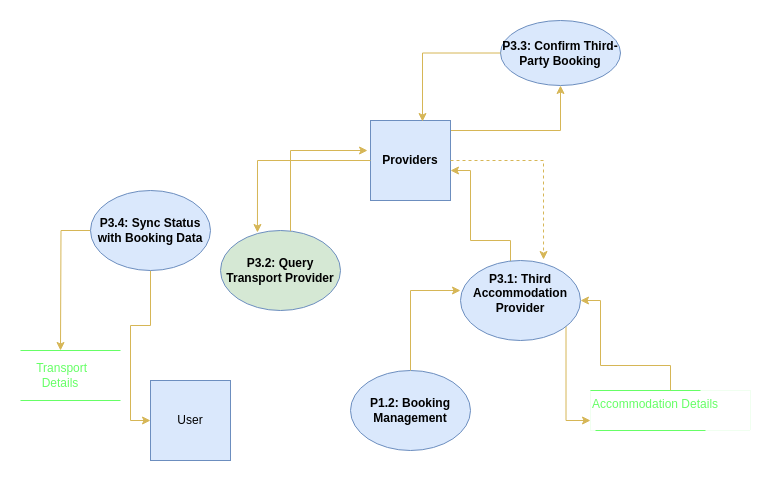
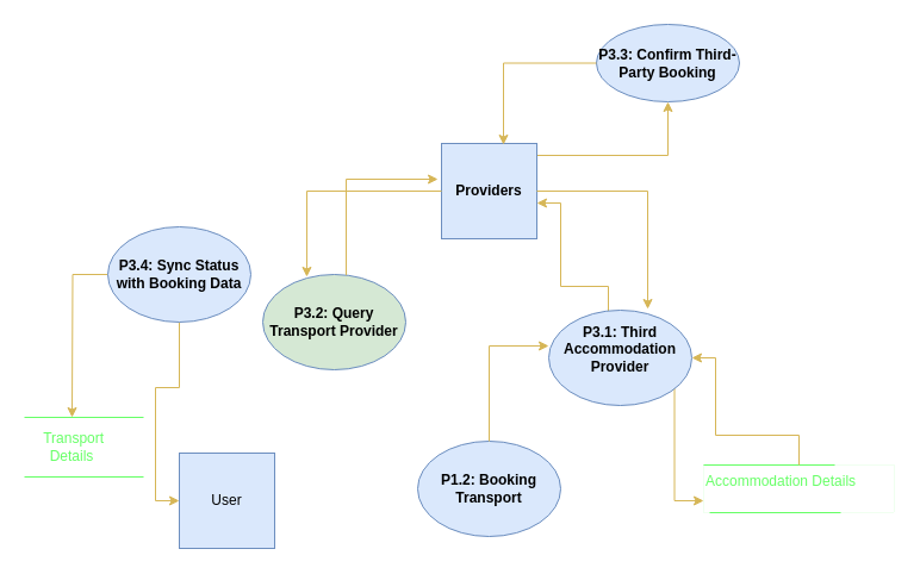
  <mxCell id="0" />
  <mxCell id="1" parent="0" />
  <mxCell id="2" style="edgeStyle=orthogonalEdgeStyle;rounded=0;orthogonalLoop=1;jettySize=auto;html=1;entryX=0;entryY=0.5;entryDx=0;entryDy=0;fillColor=#fff2cc;strokeColor=#d6b656;" edge="1" parent="1" source="4" target="18"><mxGeometry relative="1" as="geometry" /></mxCell>
  <mxCell id="3" style="edgeStyle=orthogonalEdgeStyle;rounded=0;orthogonalLoop=1;jettySize=auto;html=1;fillColor=#fff2cc;strokeColor=#d6b656;" edge="1" parent="1" source="4"><mxGeometry relative="1" as="geometry"><mxPoint x="60" y="350" as="targetPoint" /></mxGeometry></mxCell>
  <mxCell id="4" value="&lt;b&gt;P3.4: Sync Status with Booking Data&lt;/b&gt;" style="ellipse;whiteSpace=wrap;html=1;fillColor=#dae8fc;strokeColor=#6c8ebf;" vertex="1" parent="1"><mxGeometry x="90" y="190" width="120" height="80" as="geometry" /></mxCell>
  <mxCell id="5" value="&lt;b&gt;P3.3: Confirm Third-Party Booking&lt;/b&gt;" style="ellipse;whiteSpace=wrap;html=1;fillColor=#dae8fc;strokeColor=#6c8ebf;" vertex="1" parent="1"><mxGeometry x="500" y="20" width="120" height="65" as="geometry" /></mxCell>
  <mxCell id="6" value="&lt;b&gt;P3.2: Query Transport Provider&lt;/b&gt;" style="ellipse;whiteSpace=wrap;html=1;fillColor=#d5e8d4;strokeColor=#6c8ebf;" vertex="1" parent="1"><mxGeometry x="220" y="230" width="120" height="80" as="geometry" /></mxCell>
  <mxCell id="7" style="edgeStyle=orthogonalEdgeStyle;rounded=0;orthogonalLoop=1;jettySize=auto;html=1;entryX=1;entryY=0.5;entryDx=0;entryDy=0;fillColor=#fff2cc;strokeColor=#d6b656;" edge="1" parent="1"><mxGeometry relative="1" as="geometry"><mxPoint x="510" y="270.559" as="sourcePoint" /><mxPoint x="450" y="170" as="targetPoint" /><Array as="points"><mxPoint x="510" y="240" /><mxPoint x="470" y="240" /><mxPoint x="470" y="170" /></Array></mxGeometry></mxCell>
  <mxCell id="8" style="edgeStyle=orthogonalEdgeStyle;rounded=0;orthogonalLoop=1;jettySize=auto;html=1;entryX=0;entryY=0.75;entryDx=0;entryDy=0;fillColor=#fff2cc;strokeColor=#d6b656;" edge="1" parent="1" target="22"><mxGeometry relative="1" as="geometry"><mxPoint x="540" y="300" as="sourcePoint" /><mxPoint x="550" y="420" as="targetPoint" /></mxGeometry></mxCell>
  <mxCell id="9" value="&#10;P3.1: Third Accommodation Provider&#10;&#10;" style="ellipse;whiteSpace=wrap;html=1;fillColor=#dae8fc;strokeColor=#6c8ebf;fontStyle=1" vertex="1" parent="1"><mxGeometry x="460" y="260" width="120" height="80" as="geometry" /></mxCell>
- <mxCell id="10" value="&lt;b&gt;P1.2: Booking Management&lt;/b&gt;" style="ellipse;whiteSpace=wrap;html=1;fillColor=#dae8fc;strokeColor=#6c8ebf;" vertex="1" parent="1"><mxGeometry x="350" y="370" width="120" height="80" as="geometry" /></mxCell>
+ <mxCell id="10" value="&lt;b&gt;P1.2: Booking Transport&lt;/b&gt;" style="ellipse;whiteSpace=wrap;html=1;fillColor=#dae8fc;strokeColor=#6c8ebf;" vertex="1" parent="1"><mxGeometry x="350" y="370" width="120" height="80" as="geometry" /></mxCell>
  <mxCell id="11" style="edgeStyle=orthogonalEdgeStyle;rounded=0;orthogonalLoop=1;jettySize=auto;html=1;entryX=0;entryY=0.375;entryDx=0;entryDy=0;entryPerimeter=0;fillColor=#fff2cc;strokeColor=#d6b656;" edge="1" parent="1" source="10" target="9"><mxGeometry relative="1" as="geometry" /></mxCell>
  <mxCell id="12" style="edgeStyle=orthogonalEdgeStyle;rounded=0;orthogonalLoop=1;jettySize=auto;html=1;fillColor=#fff2cc;strokeColor=#d6b656;" edge="1" parent="1" source="13" target="5"><mxGeometry relative="1" as="geometry"><Array as="points"><mxPoint x="560" y="130" /></Array></mxGeometry></mxCell>
  <mxCell id="13" value="&lt;b&gt;Providers&lt;/b&gt;" style="whiteSpace=wrap;html=1;aspect=fixed;fillColor=#dae8fc;strokeColor=#6c8ebf;" vertex="1" parent="1"><mxGeometry x="370" y="120" width="80" height="80" as="geometry" /></mxCell>
  <mxCell id="14" style="edgeStyle=orthogonalEdgeStyle;rounded=0;orthogonalLoop=1;jettySize=auto;html=1;entryX=-0.037;entryY=0.375;entryDx=0;entryDy=0;entryPerimeter=0;fillColor=#fff2cc;strokeColor=#d6b656;" edge="1" parent="1" source="6" target="13"><mxGeometry relative="1" as="geometry"><Array as="points"><mxPoint x="290" y="150" /></Array></mxGeometry></mxCell>
  <mxCell id="15" style="edgeStyle=orthogonalEdgeStyle;rounded=0;orthogonalLoop=1;jettySize=auto;html=1;entryX=0.308;entryY=0.025;entryDx=0;entryDy=0;entryPerimeter=0;fillColor=#fff2cc;strokeColor=#d6b656;" edge="1" parent="1" source="13" target="6"><mxGeometry relative="1" as="geometry" /></mxCell>
- <mxCell id="16" style="edgeStyle=orthogonalEdgeStyle;rounded=0;orthogonalLoop=1;jettySize=auto;html=1;entryX=0.692;entryY=-0.012;entryDx=0;entryDy=0;entryPerimeter=0;fillColor=#fff2cc;strokeColor=#d6b656;dashed=1;" edge="1" parent="1" source="13" target="9"><mxGeometry relative="1" as="geometry" /></mxCell>
+ <mxCell id="16" style="edgeStyle=orthogonalEdgeStyle;rounded=0;orthogonalLoop=1;jettySize=auto;html=1;entryX=0.692;entryY=-0.012;entryDx=0;entryDy=0;entryPerimeter=0;fillColor=#fff2cc;strokeColor=#d6b656;" edge="1" parent="1" source="13" target="9"><mxGeometry relative="1" as="geometry" /></mxCell>
  <mxCell id="17" style="edgeStyle=orthogonalEdgeStyle;rounded=0;orthogonalLoop=1;jettySize=auto;html=1;entryX=0.65;entryY=0.013;entryDx=0;entryDy=0;entryPerimeter=0;fillColor=#fff2cc;strokeColor=#d6b656;" edge="1" parent="1" source="5" target="13"><mxGeometry relative="1" as="geometry" /></mxCell>
  <mxCell id="18" value="User" style="whiteSpace=wrap;html=1;aspect=fixed;fillColor=#dae8fc;strokeColor=#6c8ebf;" vertex="1" parent="1"><mxGeometry x="150" y="380" width="80" height="80" as="geometry" /></mxCell>
  <mxCell id="19" value="" style="endArrow=none;html=1;rounded=0;fillColor=#d5e8d4;strokeColor=#66FF66;fontColor=#66FF66;" edge="1" parent="1"><mxGeometry width="50" height="50" relative="1" as="geometry"><mxPoint x="590" y="390" as="sourcePoint" /><mxPoint x="700" y="390" as="targetPoint" /></mxGeometry></mxCell>
  <mxCell id="20" value="" style="endArrow=none;html=1;rounded=0;fillColor=#d5e8d4;strokeColor=#66FF66;fontColor=#66FF66;" edge="1" parent="1"><mxGeometry width="50" height="50" relative="1" as="geometry"><mxPoint x="595" y="430" as="sourcePoint" /><mxPoint x="705" y="430" as="targetPoint" /></mxGeometry></mxCell>
  <mxCell id="21" style="edgeStyle=orthogonalEdgeStyle;rounded=0;orthogonalLoop=1;jettySize=auto;html=1;entryX=1;entryY=0.5;entryDx=0;entryDy=0;fillColor=#fff2cc;strokeColor=#d6b656;" edge="1" parent="1" source="22" target="9"><mxGeometry relative="1" as="geometry"><Array as="points"><mxPoint x="670" y="365" /><mxPoint x="600" y="365" /><mxPoint x="600" y="300" /></Array></mxGeometry></mxCell>
  <mxCell id="22" value="Accommodation Details" style="text;whiteSpace=wrap;html=1;strokeWidth=0;fillColor=none;strokeColor=#66FF66;fontColor=#66FF66;" vertex="1" parent="1"><mxGeometry x="590" y="390" width="160" height="40" as="geometry" /></mxCell>
  <mxCell id="23" value="" style="endArrow=none;html=1;rounded=0;strokeColor=#66FF66;" edge="1" parent="1"><mxGeometry width="50" height="50" relative="1" as="geometry"><mxPoint x="20" y="350" as="sourcePoint" /><mxPoint x="120" y="350" as="targetPoint" /></mxGeometry></mxCell>
  <mxCell id="24" value="" style="endArrow=none;html=1;rounded=0;strokeColor=#66FF66;" edge="1" parent="1"><mxGeometry width="50" height="50" relative="1" as="geometry"><mxPoint x="20" y="400" as="sourcePoint" /><mxPoint x="120" y="400" as="targetPoint" /></mxGeometry></mxCell>
  <mxCell id="25" value="&amp;nbsp;Transport Details" style="text;html=1;align=center;verticalAlign=middle;whiteSpace=wrap;rounded=0;fontColor=#66FF66;strokeWidth=0;" vertex="1" parent="1"><mxGeometry x="30" y="360" width="60" height="30" as="geometry" /></mxCell>
